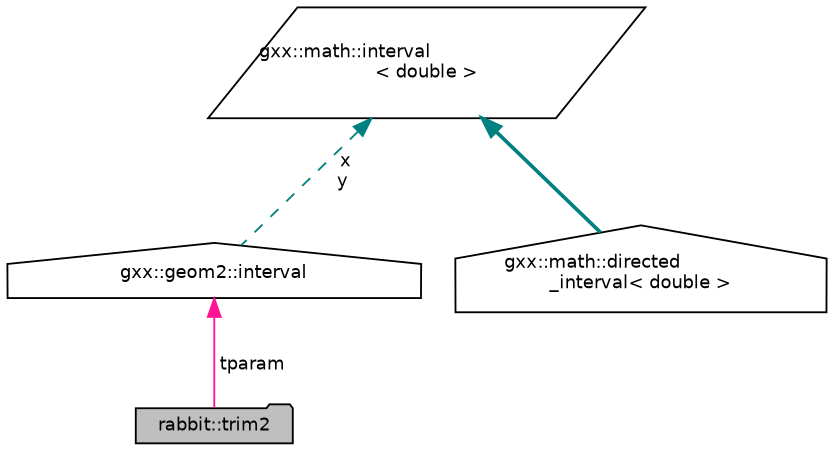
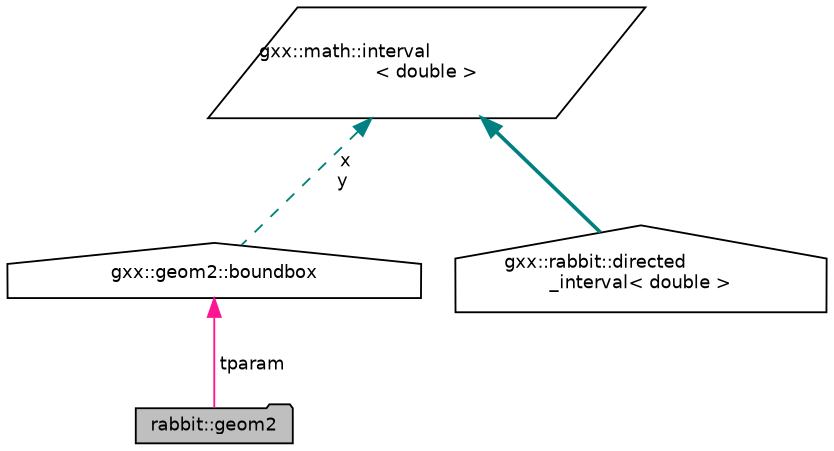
  digraph {
    node [color=black fillcolor=white fontname=Helvetica fontsize=10 shape=house style=filled]
    edge [color=teal dir=back fontname=Helvetica fontsize=10 labelfontname=Helvetica labelfontsize=10]
-   n1 [fillcolor=grey75 fontcolor=black height=0.2 label="rabbit::trim2" shape=folder width=0.4]
-   n2 [height=0.2 label="gxx::geom2::interval" width=0.4]
+   n1 [fillcolor=grey75 fontcolor=black height=0.2 label="rabbit::geom2" shape=folder width=0.4]
+   n2 [height=0.2 label="gxx::geom2::boundbox" width=0.4]
    n3 [height=0.2 label="gxx::math::interval\l\< double \>" shape=parallelogram width=0.4]
-   n4 [height=0.2 label="gxx::math::directed\l_interval\< double \>" width=0.4]
+   n4 [height=0.2 label="gxx::rabbit::directed\l_interval\< double \>" width=0.4]
    n2 -> n1 [color=deeppink label=" tparam" style=solid]
    n3 -> n2 [label=" x\ny" style=dashed]
    n3 -> n4 [style=bold]
  }
